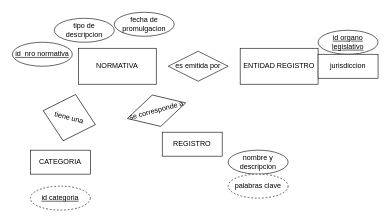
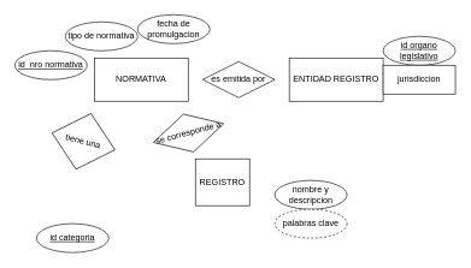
  <mxCell id="0" />
  <mxCell id="1" parent="0" />
  <mxCell id="2" value="NORMATIVA" style="whiteSpace=wrap;html=1;align=center;" vertex="1" parent="1"><mxGeometry x="130" y="80" width="130" height="60" as="geometry" /></mxCell>
- <mxCell id="3" value="REGISTRO" style="whiteSpace=wrap;html=1;align=center;" vertex="1" parent="1"><mxGeometry x="270" y="220" width="100" height="40" as="geometry" /></mxCell>
+ <mxCell id="3" value="REGISTRO" style="whiteSpace=wrap;html=1;align=center;" vertex="1" parent="1"><mxGeometry x="270" y="220" width="75" height="65" as="geometry" /></mxCell>
  <mxCell id="4" value="ENTIDAD REGISTRO" style="whiteSpace=wrap;html=1;align=center;" vertex="1" parent="1"><mxGeometry x="400" y="80" width="130" height="60" as="geometry" /></mxCell>
- <mxCell id="5" value="CATEGORIA" style="whiteSpace=wrap;html=1;align=center;" vertex="1" parent="1"><mxGeometry x="50" y="250" width="100" height="40" as="geometry" /></mxCell>
  <mxCell id="6" value="id&amp;nbsp; nro normativa" style="ellipse;whiteSpace=wrap;html=1;align=center;fontStyle=4;" vertex="1" parent="1"><mxGeometry x="20" y="70" width="100" height="40" as="geometry" /></mxCell>
- <mxCell id="7" value="tipo de descripcion" style="ellipse;whiteSpace=wrap;html=1;align=center;" vertex="1" parent="1"><mxGeometry x="90" y="30" width="100" height="40" as="geometry" /></mxCell>
+ <mxCell id="7" value="tipo de normativa" style="ellipse;whiteSpace=wrap;html=1;align=center;" vertex="1" parent="1"><mxGeometry x="90" y="30" width="100" height="40" as="geometry" /></mxCell>
  <mxCell id="8" value="fecha de promulgacion" style="ellipse;whiteSpace=wrap;html=1;align=center;" vertex="1" parent="1"><mxGeometry x="190" y="20" width="100" height="40" as="geometry" /></mxCell>
  <mxCell id="9" value="se corresponde a" style="shape=rhombus;perimeter=rhombusPerimeter;whiteSpace=wrap;html=1;align=center;rotation=-15;" vertex="1" parent="1"><mxGeometry x="210.18" y="157.08" width="100.54" height="54.21" as="geometry" /></mxCell>
  <mxCell id="10" value="nombre y descripcion" style="ellipse;whiteSpace=wrap;html=1;align=center;" vertex="1" parent="1"><mxGeometry x="380" y="250" width="100" height="40" as="geometry" /></mxCell>
  <mxCell id="11" value="palabras clave" style="ellipse;whiteSpace=wrap;html=1;align=center;dashed=1;" vertex="1" parent="1"><mxGeometry x="380" y="290" width="100" height="40" as="geometry" /></mxCell>
  <mxCell id="12" value="id organo legislativo" style="ellipse;whiteSpace=wrap;html=1;align=center;fontStyle=4;" vertex="1" parent="1"><mxGeometry x="530" y="50" width="100" height="40" as="geometry" /></mxCell>
  <mxCell id="13" value="jurisdiccion" style="whiteSpace=wrap;html=1;align=center;rounded=0;" vertex="1" parent="1"><mxGeometry x="530" y="90" width="100" height="40" as="geometry" /></mxCell>
  <mxCell id="14" value="es emitida por" style="shape=rhombus;perimeter=rhombusPerimeter;whiteSpace=wrap;html=1;align=center;" vertex="1" parent="1"><mxGeometry x="280" y="85" width="100" height="50" as="geometry" /></mxCell>
- <mxCell id="15" value="id categoria" style="ellipse;whiteSpace=wrap;html=1;align=center;fontStyle=4;dashed=1;" vertex="1" parent="1"><mxGeometry x="50" y="310" width="100" height="40" as="geometry" /></mxCell>
+ <mxCell id="15" value="id categoria" style="ellipse;whiteSpace=wrap;html=1;align=center;fontStyle=4;" vertex="1" parent="1"><mxGeometry x="50" y="310" width="100" height="40" as="geometry" /></mxCell>
  <mxCell id="16" value="tiene una" style="shape=rhombus;perimeter=rhombusPerimeter;whiteSpace=wrap;html=1;align=center;rotation=15;" vertex="1" parent="1"><mxGeometry x="70" y="155.79" width="90.05" height="79.99" as="geometry" /></mxCell>
